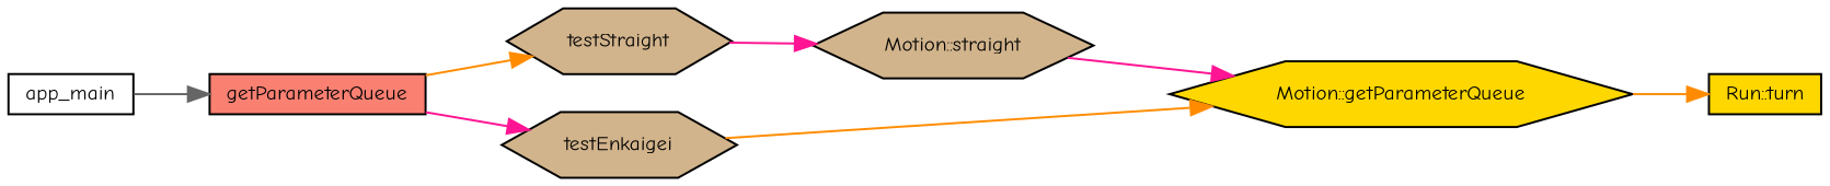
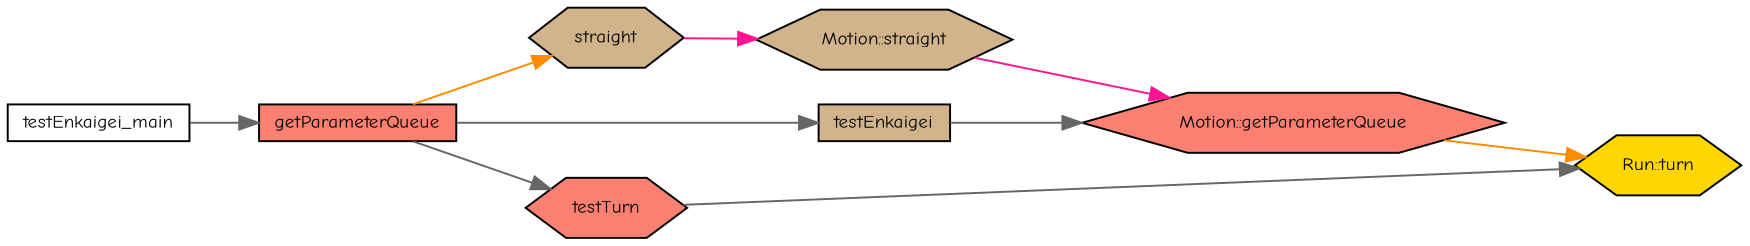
  digraph {
    fontname="Comic Neue"
    rankdir=RL
    node [color=black fillcolor=tan fontname="Comic Neue" fontsize=10 shape=hexagon style=filled]
    edge [color=deeppink dir=back fontname="Comic Neue" fontsize=10 labelfontname=Helvetica labelfontsize=10 style=solid]
-   n1 [fillcolor=gold fontcolor=black height=0.2 label="Motion::getParameterQueue" width=0.4]
+   n1 [fillcolor=salmon fontcolor=black height=0.2 label="Motion::getParameterQueue" width=0.4]
    n2 [height=0.2 label="Motion::straight" width=0.4]
-   n3 [height=0.2 label=testEnkaigei width=0.4]
-   n4 [height=0.2 label=testStraight width=0.4]
+   n3 [height=0.2 label=testEnkaigei shape=box width=0.4]
+   n4 [height=0.2 label=straight width=0.4]
    n5 [fillcolor=salmon height=0.2 label=getParameterQueue shape=box width=0.4]
-   n6 [fillcolor=gold height=0.2 label="Run::turn" shape=box width=0.4]
-   n8 [fillcolor=white height=0.2 label=app_main shape=box width=0.4]
+   n6 [fillcolor=gold height=0.2 label="Run::turn" width=0.4]
+   n7 [fillcolor=salmon height=0.2 label=testTurn width=0.4]
+   n8 [fillcolor=white height=0.2 label=testEnkaigei_main shape=box width=0.4]
    n1 -> n2
-   n1 -> n3 [color=darkorange]
+   n1 -> n3 [color=gray40]
    n2 -> n4
-   n3 -> n5
+   n3 -> n5 [color=gray40]
    n4 -> n5 [color=darkorange]
    n5 -> n8 [color=gray40]
    n6 -> n1 [color=darkorange]
+   n6 -> n7 [color=gray40]
+   n7 -> n5 [color=gray40]
  }
